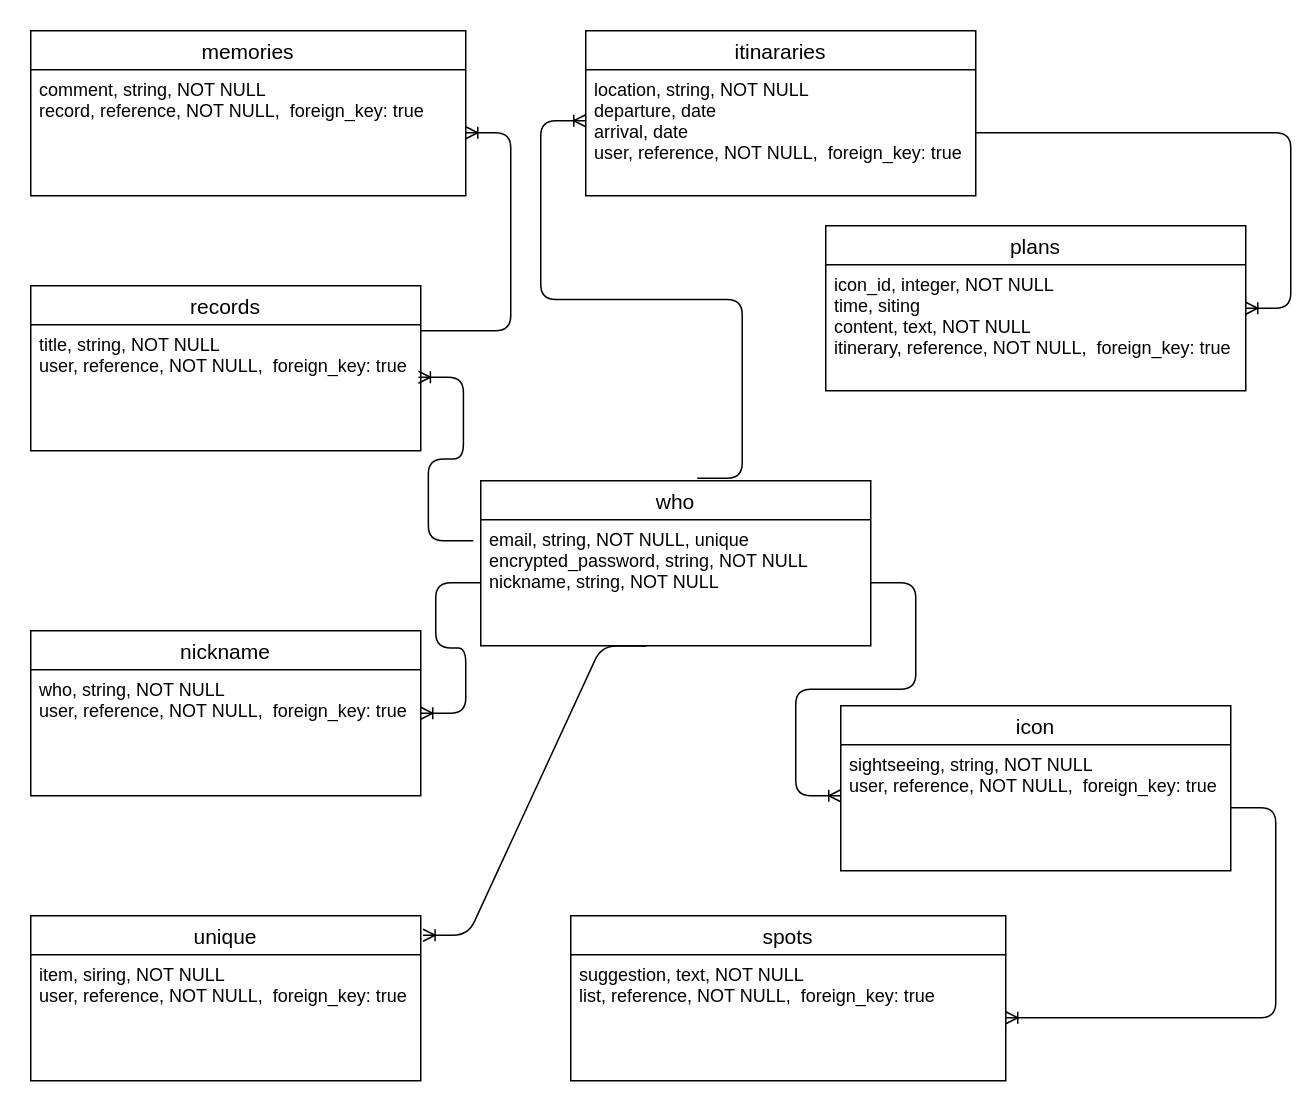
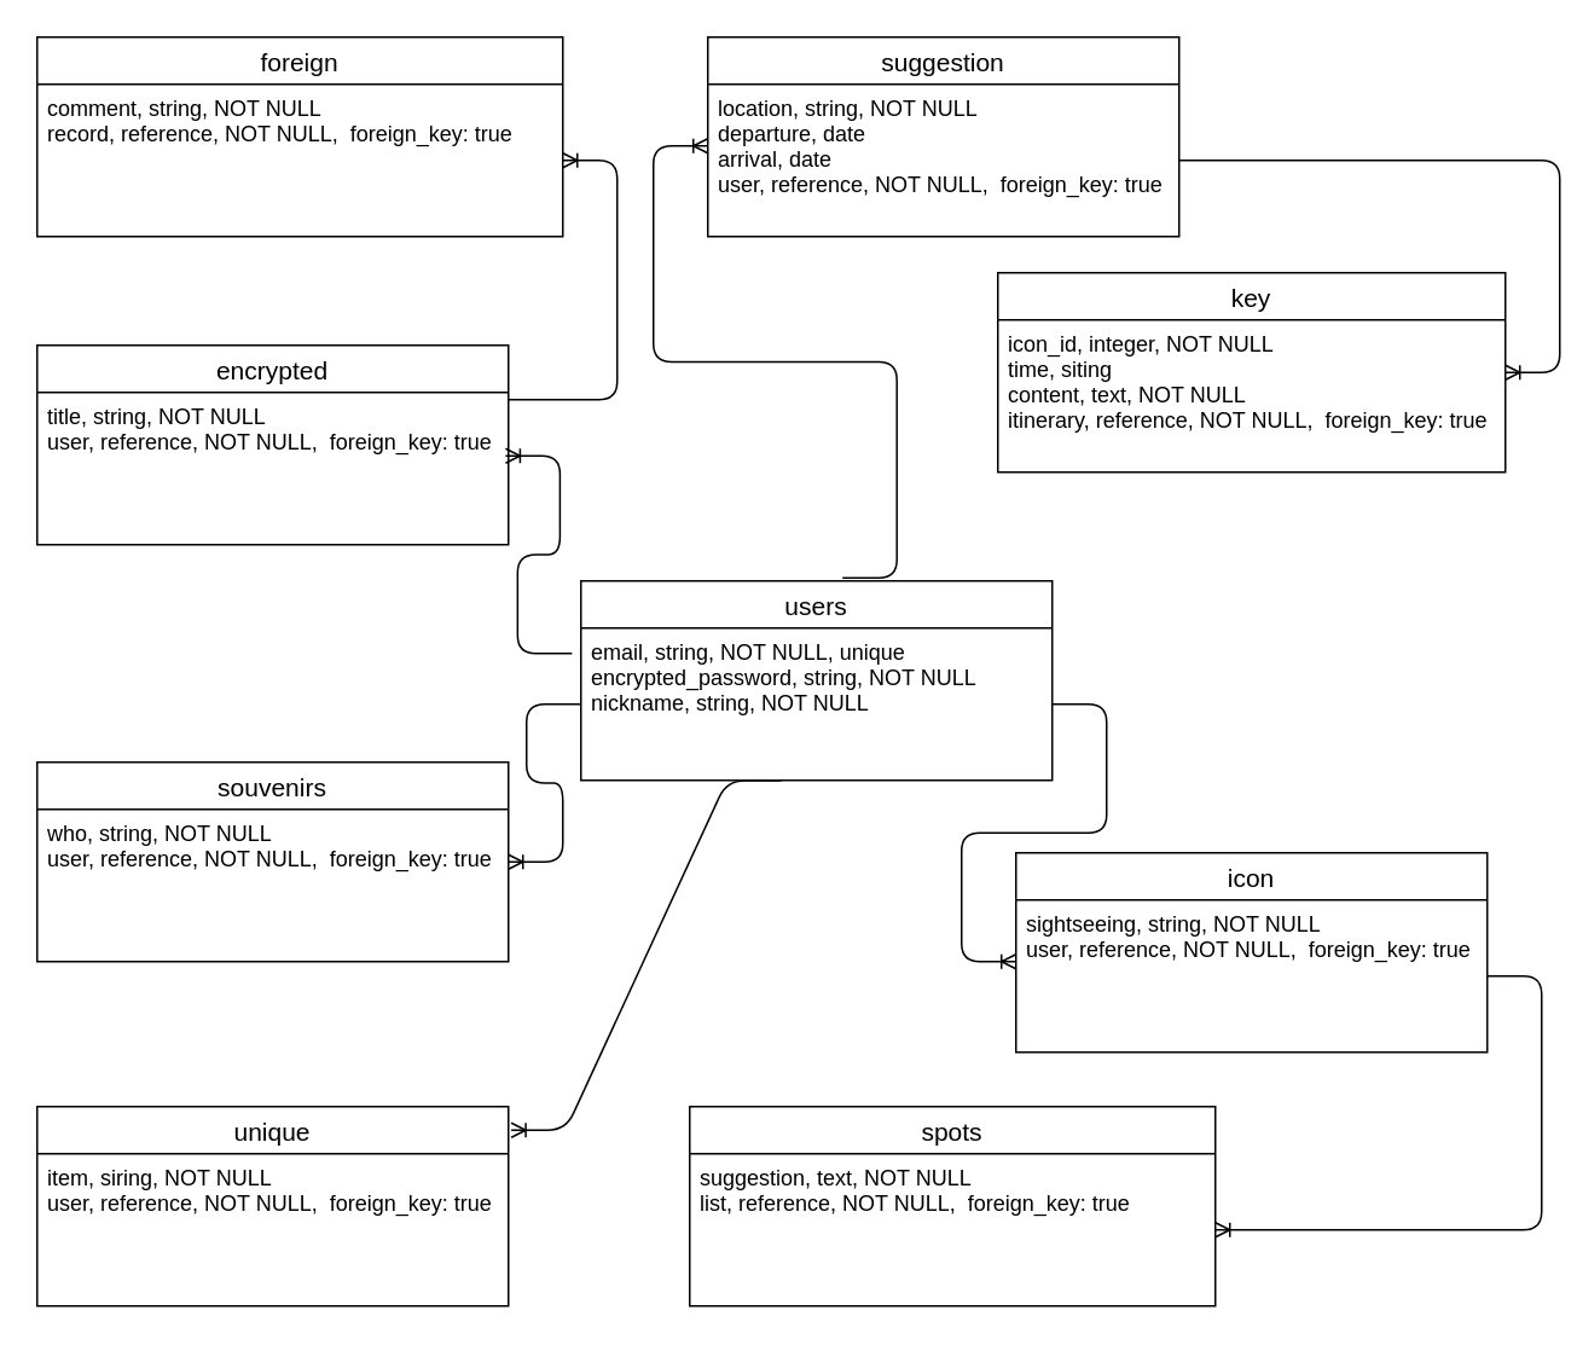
  <mxCell id="0" />
  <mxCell id="1" parent="0" />
- <mxCell id="2" value="who" style="swimlane;fontStyle=0;childLayout=stackLayout;horizontal=1;startSize=26;horizontalStack=0;resizeParent=1;resizeParentMax=0;resizeLast=0;collapsible=1;marginBottom=0;align=center;fontSize=14;" parent="1" vertex="1"><mxGeometry x="320" y="320" width="260" height="110" as="geometry" /></mxCell>
+ <mxCell id="2" value="users" style="swimlane;fontStyle=0;childLayout=stackLayout;horizontal=1;startSize=26;horizontalStack=0;resizeParent=1;resizeParentMax=0;resizeLast=0;collapsible=1;marginBottom=0;align=center;fontSize=14;" parent="1" vertex="1"><mxGeometry x="320" y="320" width="260" height="110" as="geometry" /></mxCell>
  <mxCell id="3" value="email, string, NOT NULL, unique&#10;encrypted_password, string, NOT NULL&#10;nickname, string, NOT NULL" style="text;strokeColor=none;fillColor=none;spacingLeft=4;spacingRight=4;overflow=hidden;rotatable=0;points=[[0,0.5],[1,0.5]];portConstraint=eastwest;fontSize=12;" parent="2" vertex="1"><mxGeometry y="26" width="260" height="84" as="geometry" /></mxCell>
- <mxCell id="4" value="itinararies" style="swimlane;fontStyle=0;childLayout=stackLayout;horizontal=1;startSize=26;horizontalStack=0;resizeParent=1;resizeParentMax=0;resizeLast=0;collapsible=1;marginBottom=0;align=center;fontSize=14;" parent="1" vertex="1"><mxGeometry x="390" y="20" width="260" height="110" as="geometry" /></mxCell>
+ <mxCell id="4" value="suggestion" style="swimlane;fontStyle=0;childLayout=stackLayout;horizontal=1;startSize=26;horizontalStack=0;resizeParent=1;resizeParentMax=0;resizeLast=0;collapsible=1;marginBottom=0;align=center;fontSize=14;" parent="1" vertex="1"><mxGeometry x="390" y="20" width="260" height="110" as="geometry" /></mxCell>
  <mxCell id="5" value="location, string, NOT NULL&#10;departure, date&#10;arrival, date&#10;user, reference, NOT NULL,  foreign_key: true" style="text;strokeColor=none;fillColor=none;spacingLeft=4;spacingRight=4;overflow=hidden;rotatable=0;points=[[0,0.5],[1,0.5]];portConstraint=eastwest;fontSize=12;" parent="4" vertex="1"><mxGeometry y="26" width="260" height="84" as="geometry" /></mxCell>
- <mxCell id="6" value="memories" style="swimlane;fontStyle=0;childLayout=stackLayout;horizontal=1;startSize=26;horizontalStack=0;resizeParent=1;resizeParentMax=0;resizeLast=0;collapsible=1;marginBottom=0;align=center;fontSize=14;" parent="1" vertex="1"><mxGeometry y="20" width="290" height="110" as="geometry" x="20" /></mxCell>
+ <mxCell id="6" value="foreign" style="swimlane;fontStyle=0;childLayout=stackLayout;horizontal=1;startSize=26;horizontalStack=0;resizeParent=1;resizeParentMax=0;resizeLast=0;collapsible=1;marginBottom=0;align=center;fontSize=14;" parent="1" vertex="1"><mxGeometry y="20" width="290" height="110" as="geometry" x="20" /></mxCell>
  <mxCell id="7" value="comment, string, NOT NULL&#10;record, reference, NOT NULL,  foreign_key: true" style="text;strokeColor=none;fillColor=none;spacingLeft=4;spacingRight=4;overflow=hidden;rotatable=0;points=[[0,0.5],[1,0.5]];portConstraint=eastwest;fontSize=12;" parent="6" vertex="1"><mxGeometry y="26" width="290" height="84" as="geometry" /></mxCell>
- <mxCell id="8" value="records" style="swimlane;fontStyle=0;childLayout=stackLayout;horizontal=1;startSize=26;horizontalStack=0;resizeParent=1;resizeParentMax=0;resizeLast=0;collapsible=1;marginBottom=0;align=center;fontSize=14;" parent="1" vertex="1"><mxGeometry y="190" width="260" height="110" as="geometry" x="20" /></mxCell>
+ <mxCell id="8" value="encrypted" style="swimlane;fontStyle=0;childLayout=stackLayout;horizontal=1;startSize=26;horizontalStack=0;resizeParent=1;resizeParentMax=0;resizeLast=0;collapsible=1;marginBottom=0;align=center;fontSize=14;" parent="1" vertex="1"><mxGeometry y="190" width="260" height="110" as="geometry" x="20" /></mxCell>
  <mxCell id="9" value="title, string, NOT NULL&#10;user, reference, NOT NULL,  foreign_key: true" style="text;strokeColor=none;fillColor=none;spacingLeft=4;spacingRight=4;overflow=hidden;rotatable=0;points=[[0,0.5],[1,0.5]];portConstraint=eastwest;fontSize=12;" parent="8" vertex="1"><mxGeometry y="26" width="260" height="84" as="geometry" /></mxCell>
- <mxCell id="10" value="nickname" style="swimlane;fontStyle=0;childLayout=stackLayout;horizontal=1;startSize=26;horizontalStack=0;resizeParent=1;resizeParentMax=0;resizeLast=0;collapsible=1;marginBottom=0;align=center;fontSize=14;" parent="1" vertex="1"><mxGeometry y="420" width="260" height="110" as="geometry" x="20" /></mxCell>
+ <mxCell id="10" value="souvenirs" style="swimlane;fontStyle=0;childLayout=stackLayout;horizontal=1;startSize=26;horizontalStack=0;resizeParent=1;resizeParentMax=0;resizeLast=0;collapsible=1;marginBottom=0;align=center;fontSize=14;" parent="1" vertex="1"><mxGeometry y="420" width="260" height="110" as="geometry" x="20" /></mxCell>
  <mxCell id="11" value="who, string, NOT NULL&#10;user, reference, NOT NULL,  foreign_key: true" style="text;strokeColor=none;fillColor=none;spacingLeft=4;spacingRight=4;overflow=hidden;rotatable=0;points=[[0,0.5],[1,0.5]];portConstraint=eastwest;fontSize=12;" parent="10" vertex="1"><mxGeometry y="26" width="260" height="84" as="geometry" /></mxCell>
  <mxCell id="12" value="unique" style="swimlane;fontStyle=0;childLayout=stackLayout;horizontal=1;startSize=26;horizontalStack=0;resizeParent=1;resizeParentMax=0;resizeLast=0;collapsible=1;marginBottom=0;align=center;fontSize=14;" parent="1" vertex="1"><mxGeometry y="610" width="260" height="110" as="geometry" x="20" /></mxCell>
  <mxCell id="13" value="item, siring, NOT NULL&#10;user, reference, NOT NULL,  foreign_key: true" style="text;strokeColor=none;fillColor=none;spacingLeft=4;spacingRight=4;overflow=hidden;rotatable=0;points=[[0,0.5],[1,0.5]];portConstraint=eastwest;fontSize=12;" parent="12" vertex="1"><mxGeometry y="26" width="260" height="84" as="geometry" /></mxCell>
  <mxCell id="14" value="spots" style="swimlane;fontStyle=0;childLayout=stackLayout;horizontal=1;startSize=26;horizontalStack=0;resizeParent=1;resizeParentMax=0;resizeLast=0;collapsible=1;marginBottom=0;align=center;fontSize=14;" parent="1" vertex="1"><mxGeometry x="380" y="610" width="290" height="110" as="geometry" /></mxCell>
  <mxCell id="15" value="suggestion, text, NOT NULL&#10;list, reference, NOT NULL,  foreign_key: true" style="text;strokeColor=none;fillColor=none;spacingLeft=4;spacingRight=4;overflow=hidden;rotatable=0;points=[[0,0.5],[1,0.5]];portConstraint=eastwest;fontSize=12;" parent="14" vertex="1"><mxGeometry y="26" width="290" height="84" as="geometry" /></mxCell>
  <mxCell id="16" value="icon" style="swimlane;fontStyle=0;childLayout=stackLayout;horizontal=1;startSize=26;horizontalStack=0;resizeParent=1;resizeParentMax=0;resizeLast=0;collapsible=1;marginBottom=0;align=center;fontSize=14;" parent="1" vertex="1"><mxGeometry x="560" y="470" width="260" height="110" as="geometry" /></mxCell>
  <mxCell id="17" value="sightseeing, string, NOT NULL&#10;user, reference, NOT NULL,  foreign_key: true" style="text;strokeColor=none;fillColor=none;spacingLeft=4;spacingRight=4;overflow=hidden;rotatable=0;points=[[0,0.5],[1,0.5]];portConstraint=eastwest;fontSize=12;" parent="16" vertex="1"><mxGeometry y="26" width="260" height="84" as="geometry" /></mxCell>
- <mxCell id="18" value="plans" style="swimlane;fontStyle=0;childLayout=stackLayout;horizontal=1;startSize=26;horizontalStack=0;resizeParent=1;resizeParentMax=0;resizeLast=0;collapsible=1;marginBottom=0;align=center;fontSize=14;" parent="1" vertex="1"><mxGeometry x="550" y="150" width="280" height="110" as="geometry" /></mxCell>
+ <mxCell id="18" value="key" style="swimlane;fontStyle=0;childLayout=stackLayout;horizontal=1;startSize=26;horizontalStack=0;resizeParent=1;resizeParentMax=0;resizeLast=0;collapsible=1;marginBottom=0;align=center;fontSize=14;" parent="1" vertex="1"><mxGeometry x="550" y="150" width="280" height="110" as="geometry" /></mxCell>
  <mxCell id="19" value="icon_id, integer, NOT NULL&#10;time, siting&#10;content, text, NOT NULL&#10;itinerary, reference, NOT NULL,  foreign_key: true" style="text;strokeColor=none;fillColor=none;spacingLeft=4;spacingRight=4;overflow=hidden;rotatable=0;points=[[0,0.5],[1,0.5]];portConstraint=eastwest;fontSize=12;" parent="18" vertex="1"><mxGeometry y="26" width="280" height="84" as="geometry" /></mxCell>
  <mxCell id="20" value="" style="edgeStyle=entityRelationEdgeStyle;fontSize=12;html=1;endArrow=ERoneToMany;entryX=1.006;entryY=0.118;entryDx=0;entryDy=0;entryPerimeter=0;exitX=0.425;exitY=1.002;exitDx=0;exitDy=0;exitPerimeter=0;" parent="1" source="3" target="12" edge="1"><mxGeometry width="100" height="100" relative="1" as="geometry"><mxPoint x="361" y="390" as="sourcePoint" /><mxPoint x="330" y="530" as="targetPoint" /></mxGeometry></mxCell>
  <mxCell id="21" value="" style="edgeStyle=entityRelationEdgeStyle;fontSize=12;html=1;endArrow=ERoneToMany;exitX=0;exitY=0.5;exitDx=0;exitDy=0;" parent="1" source="3" target="10" edge="1"><mxGeometry width="100" height="100" relative="1" as="geometry"><mxPoint x="359.04" y="390" as="sourcePoint" /><mxPoint x="340" y="551" as="targetPoint" /></mxGeometry></mxCell>
  <mxCell id="22" value="" style="edgeStyle=entityRelationEdgeStyle;fontSize=12;html=1;endArrow=ERoneToMany;entryX=1;entryY=0.5;entryDx=0;entryDy=0;" parent="1" source="17" target="15" edge="1"><mxGeometry width="100" height="100" relative="1" as="geometry"><mxPoint x="790" y="460" as="sourcePoint" /><mxPoint x="780" y="632" as="targetPoint" /></mxGeometry></mxCell>
  <mxCell id="23" value="" style="edgeStyle=entityRelationEdgeStyle;fontSize=12;html=1;endArrow=ERoneToMany;exitX=1;exitY=0.5;exitDx=0;exitDy=0;" parent="1" source="5" target="18" edge="1"><mxGeometry width="100" height="100" relative="1" as="geometry"><mxPoint x="520" y="310" as="sourcePoint" /><mxPoint x="620" y="210" as="targetPoint" /></mxGeometry></mxCell>
  <mxCell id="24" value="" style="edgeStyle=entityRelationEdgeStyle;fontSize=12;html=1;endArrow=ERoneToMany;exitX=1;exitY=0.5;exitDx=0;exitDy=0;" parent="1" source="3" edge="1"><mxGeometry width="100" height="100" relative="1" as="geometry"><mxPoint x="530" y="570" as="sourcePoint" /><mxPoint x="560" y="530" as="targetPoint" /></mxGeometry></mxCell>
  <mxCell id="25" value="" style="edgeStyle=entityRelationEdgeStyle;fontSize=12;html=1;endArrow=ERoneToMany;exitX=0.555;exitY=-0.015;exitDx=0;exitDy=0;exitPerimeter=0;" parent="1" source="2" edge="1"><mxGeometry width="100" height="100" relative="1" as="geometry"><mxPoint x="530" y="310" as="sourcePoint" /><mxPoint x="390" y="80" as="targetPoint" /></mxGeometry></mxCell>
  <mxCell id="26" value="" style="edgeStyle=entityRelationEdgeStyle;fontSize=12;html=1;endArrow=ERoneToMany;" parent="1" target="7" edge="1"><mxGeometry width="100" height="100" relative="1" as="geometry"><mxPoint x="280" y="220" as="sourcePoint" /><mxPoint x="200" y="110" as="targetPoint" /></mxGeometry></mxCell>
  <mxCell id="27" value="" style="edgeStyle=entityRelationEdgeStyle;fontSize=12;html=1;endArrow=ERoneToMany;entryX=0.994;entryY=0.417;entryDx=0;entryDy=0;entryPerimeter=0;exitX=-0.019;exitY=0.167;exitDx=0;exitDy=0;exitPerimeter=0;" parent="1" source="3" target="9" edge="1"><mxGeometry width="100" height="100" relative="1" as="geometry"><mxPoint x="300" y="340" as="sourcePoint" /><mxPoint x="270" y="250" as="targetPoint" /></mxGeometry></mxCell>
